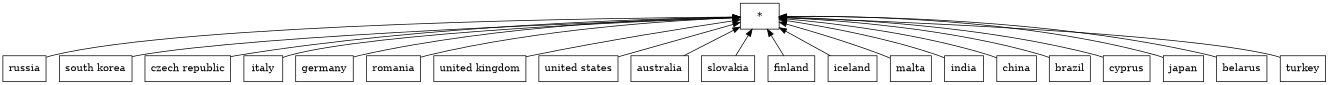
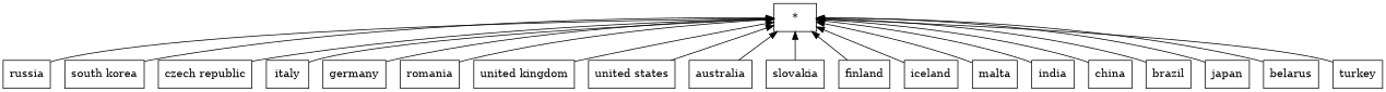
  digraph {
    rankdir=BT
    node [shape=record]
    n1 [label="{russia}"]
    n2 [label="{*}"]
    n3 [label="{south korea}"]
    n4 [label="{czech republic}"]
    n5 [label="{italy}"]
    n6 [label="{germany}"]
    n7 [label="{romania}"]
    n8 [label="{united kingdom}"]
    n9 [label="{united states}"]
    n10 [label="{australia}"]
    n11 [label="{slovakia}"]
    n12 [label="{finland}"]
    n13 [label="{iceland}"]
    n14 [label="{malta}"]
    n15 [label="{india}"]
    n16 [label="{china}"]
    n17 [label="{brazil}"]
-   n18 [label="{cyprus}"]
    n19 [label="{japan}"]
    n20 [label="{belarus}"]
    n21 [label="{turkey}"]
    subgraph sub_1 {
      n1
      n2
      n3
      n4
      n5
      n6
      n7
      n8
      n9
      n10
      n11
      n12
      n13
      n14
      n15
      n16
      n17
-     n18
      n19
      n20
      n21
    }
    n1 -> n2
    n3 -> n2
    n4 -> n2
    n5 -> n2
    n6 -> n2
    n7 -> n2
    n8 -> n2
    n9 -> n2
    n10 -> n2
    n11 -> n2
    n12 -> n2
    n13 -> n2
    n14 -> n2
    n15 -> n2
    n16 -> n2
    n17 -> n2
-   n18 -> n2
    n19 -> n2
    n20 -> n2
    n21 -> n2
  }
